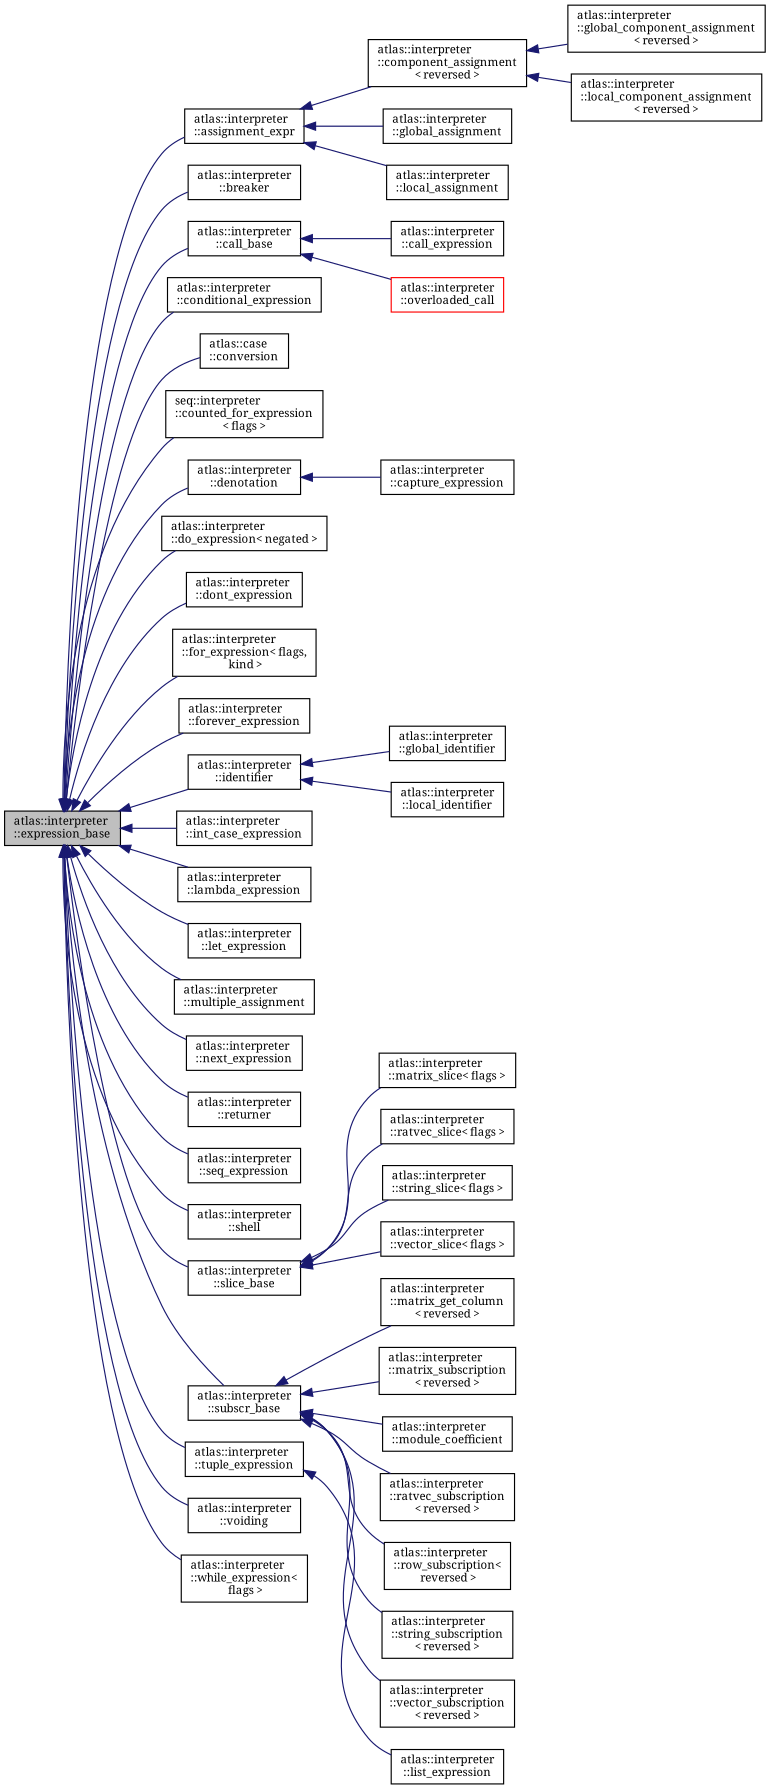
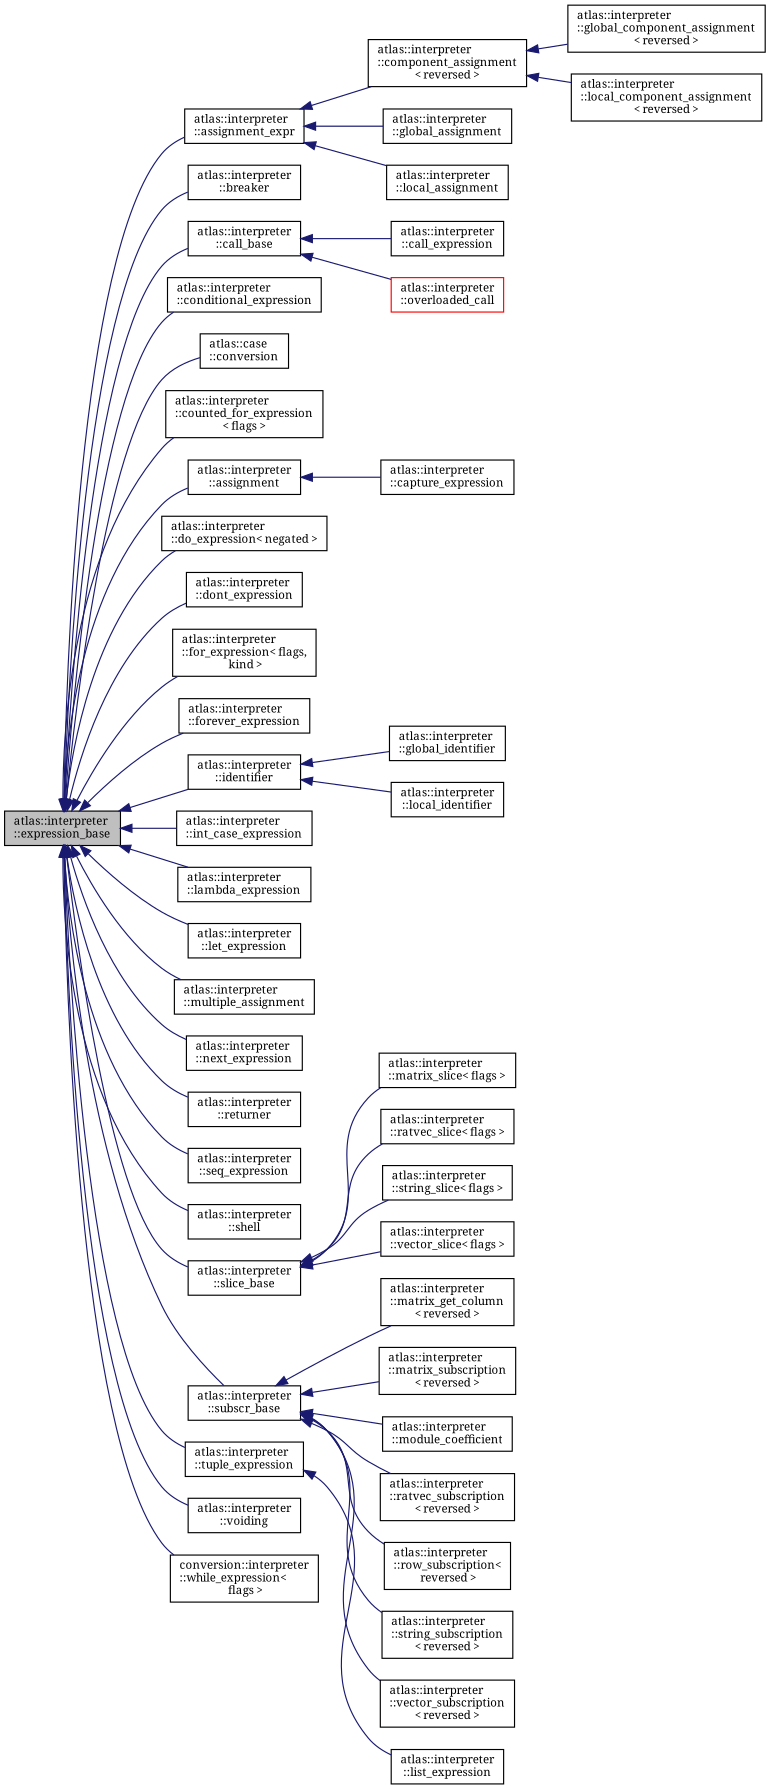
  digraph {
    fontname="Noto Serif"
    rankdir=LR
    node [color=black fillcolor=white fontname="Noto Serif" fontsize=10 shape=record style=filled]
    edge [color=midnightblue dir=back fontname="Noto Serif" fontsize=10 labelfontname=Helvetica labelfontsize=10 style=solid]
    n1 [fillcolor=grey75 fontcolor=black height=0.2 label="atlas::interpreter\l::expression_base" width=0.4]
    n2 [height=0.2 label="atlas::interpreter\l::assignment_expr" width=0.4]
    n3 [height=0.2 label="atlas::interpreter\l::breaker" width=0.4]
    n4 [height=0.2 label="atlas::interpreter\l::call_base" width=0.4]
    n5 [height=0.2 label="atlas::interpreter\l::conditional_expression" width=0.4]
    n6 [height=0.2 label="atlas::case\l::conversion" width=0.4]
-   n7 [height=0.2 label="seq::interpreter\l::counted_for_expression\l\< flags \>" width=0.4]
-   n8 [height=0.2 label="atlas::interpreter\l::denotation" width=0.4]
+   n7 [height=0.2 label="atlas::interpreter\l::counted_for_expression\l\< flags \>" width=0.4]
+   n8 [height=0.2 label="atlas::interpreter\l::assignment" width=0.4]
    n9 [height=0.2 label="atlas::interpreter\l::do_expression\< negated \>" width=0.4]
    n10 [height=0.2 label="atlas::interpreter\l::dont_expression" width=0.4]
    n11 [height=0.2 label="atlas::interpreter\l::for_expression\< flags,\l kind \>" width=0.4]
    n12 [height=0.2 label="atlas::interpreter\l::forever_expression" width=0.4]
    n13 [height=0.2 label="atlas::interpreter\l::identifier" width=0.4]
    n14 [height=0.2 label="atlas::interpreter\l::int_case_expression" width=0.4]
    n15 [height=0.2 label="atlas::interpreter\l::lambda_expression" width=0.4]
    n16 [height=0.2 label="atlas::interpreter\l::let_expression" width=0.4]
    n17 [height=0.2 label="atlas::interpreter\l::multiple_assignment" width=0.4]
    n18 [height=0.2 label="atlas::interpreter\l::next_expression" width=0.4]
    n19 [height=0.2 label="atlas::interpreter\l::returner" width=0.4]
    n20 [height=0.2 label="atlas::interpreter\l::seq_expression" width=0.4]
    n21 [height=0.2 label="atlas::interpreter\l::shell" width=0.4]
    n22 [height=0.2 label="atlas::interpreter\l::slice_base" width=0.4]
    n23 [height=0.2 label="atlas::interpreter\l::subscr_base" width=0.4]
    n24 [height=0.2 label="atlas::interpreter\l::tuple_expression" width=0.4]
    n25 [height=0.2 label="atlas::interpreter\l::voiding" width=0.4]
-   n26 [height=0.2 label="atlas::interpreter\l::while_expression\<\l flags \>" width=0.4]
+   n26 [height=0.2 label="conversion::interpreter\l::while_expression\<\l flags \>" width=0.4]
    n27 [height=0.2 label="atlas::interpreter\l::component_assignment\l\< reversed \>" width=0.4]
    n28 [height=0.2 label="atlas::interpreter\l::global_assignment" width=0.4]
    n29 [height=0.2 label="atlas::interpreter\l::local_assignment" width=0.4]
    n30 [height=0.2 label="atlas::interpreter\l::call_expression" width=0.4]
    n31 [color=red height=0.2 label="atlas::interpreter\l::overloaded_call" width=0.4]
    n32 [height=0.2 label="atlas::interpreter\l::capture_expression" width=0.4]
    n33 [height=0.2 label="atlas::interpreter\l::global_identifier" width=0.4]
    n34 [height=0.2 label="atlas::interpreter\l::local_identifier" width=0.4]
    n35 [height=0.2 label="atlas::interpreter\l::matrix_slice\< flags \>" width=0.4]
    n36 [height=0.2 label="atlas::interpreter\l::ratvec_slice\< flags \>" width=0.4]
    n37 [height=0.2 label="atlas::interpreter\l::string_slice\< flags \>" width=0.4]
    n38 [height=0.2 label="atlas::interpreter\l::vector_slice\< flags \>" width=0.4]
    n39 [height=0.2 label="atlas::interpreter\l::matrix_get_column\l\< reversed \>" width=0.4]
    n40 [height=0.2 label="atlas::interpreter\l::matrix_subscription\l\< reversed \>" width=0.4]
    n41 [height=0.2 label="atlas::interpreter\l::module_coefficient" width=0.4]
    n42 [height=0.2 label="atlas::interpreter\l::ratvec_subscription\l\< reversed \>" width=0.4]
    n43 [height=0.2 label="atlas::interpreter\l::row_subscription\<\l reversed \>" width=0.4]
    n44 [height=0.2 label="atlas::interpreter\l::string_subscription\l\< reversed \>" width=0.4]
    n45 [height=0.2 label="atlas::interpreter\l::vector_subscription\l\< reversed \>" width=0.4]
    n46 [height=0.2 label="atlas::interpreter\l::list_expression" width=0.4]
    n47 [height=0.2 label="atlas::interpreter\l::global_component_assignment\l\< reversed \>" width=0.4]
    n48 [height=0.2 label="atlas::interpreter\l::local_component_assignment\l\< reversed \>" width=0.4]
    n1 -> n2
    n1 -> n3
    n1 -> n4
    n1 -> n5
    n1 -> n6
    n1 -> n7
    n1 -> n8
    n1 -> n9
    n1 -> n10
    n1 -> n11
    n1 -> n12
    n1 -> n13
    n1 -> n14
    n1 -> n15
    n1 -> n16
    n1 -> n17
    n1 -> n18
    n1 -> n19
    n1 -> n20
    n1 -> n21
    n1 -> n22
    n1 -> n23
    n1 -> n24
    n1 -> n25
    n1 -> n26
    n2 -> n27
    n2 -> n28
    n2 -> n29
    n4 -> n30
    n4 -> n31
    n8 -> n32
    n13 -> n33
    n13 -> n34
    n22 -> n35
    n22 -> n36
    n22 -> n37
    n22 -> n38
    n23 -> n39
    n23 -> n40
    n23 -> n41
    n23 -> n42
    n23 -> n43
    n23 -> n44
    n23 -> n45
    n24 -> n46
    n27 -> n47
    n27 -> n48
  }
